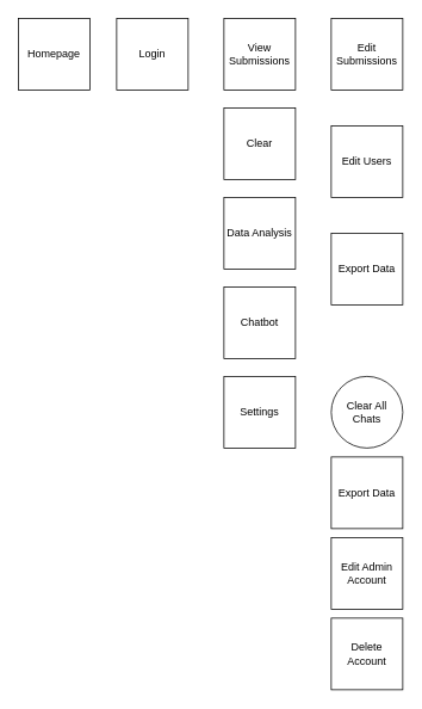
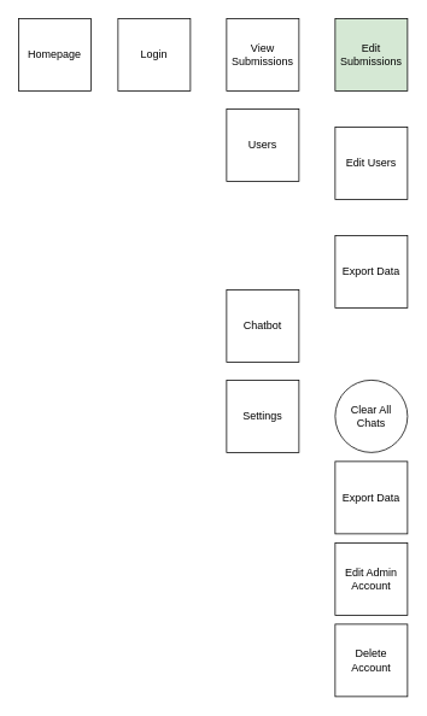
  <mxCell id="0" />
  <mxCell id="1" parent="0" />
  <mxCell id="2" value="Homepage" style="whiteSpace=wrap;html=1;aspect=fixed;" vertex="1" parent="1"><mxGeometry x="20" y="20" width="80" height="80" as="geometry" /></mxCell>
  <mxCell id="3" value="Login" style="whiteSpace=wrap;html=1;aspect=fixed;" vertex="1" parent="1"><mxGeometry x="130" y="20" width="80" height="80" as="geometry" /></mxCell>
  <mxCell id="4" value="View Submissions" style="whiteSpace=wrap;html=1;aspect=fixed;" vertex="1" parent="1"><mxGeometry x="250" y="20" width="80" height="80" as="geometry" /></mxCell>
- <mxCell id="5" value="Clear" style="whiteSpace=wrap;html=1;aspect=fixed;" vertex="1" parent="1"><mxGeometry x="250" y="120" width="80" height="80" as="geometry" /></mxCell>
- <mxCell id="6" value="Data Analysis" style="whiteSpace=wrap;html=1;aspect=fixed;" vertex="1" parent="1"><mxGeometry x="250" y="220" width="80" height="80" as="geometry" /></mxCell>
+ <mxCell id="5" value="Users" style="whiteSpace=wrap;html=1;aspect=fixed;" vertex="1" parent="1"><mxGeometry x="250" y="120" width="80" height="80" as="geometry" /></mxCell>
  <mxCell id="7" value="Chatbot" style="whiteSpace=wrap;html=1;aspect=fixed;" vertex="1" parent="1"><mxGeometry x="250" y="320" width="80" height="80" as="geometry" /></mxCell>
  <mxCell id="8" value="Settings" style="whiteSpace=wrap;html=1;aspect=fixed;" vertex="1" parent="1"><mxGeometry x="250" y="420" width="80" height="80" as="geometry" /></mxCell>
- <mxCell id="9" value="Edit Submissions" style="whiteSpace=wrap;html=1;aspect=fixed;" vertex="1" parent="1"><mxGeometry x="370" y="20" width="80" height="80" as="geometry" /></mxCell>
+ <mxCell id="9" value="Edit Submissions" style="whiteSpace=wrap;html=1;aspect=fixed;fillColor=#d5e8d4;" vertex="1" parent="1"><mxGeometry x="370" y="20" width="80" height="80" as="geometry" /></mxCell>
  <mxCell id="10" value="Edit Users" style="whiteSpace=wrap;html=1;aspect=fixed;" vertex="1" parent="1"><mxGeometry x="370" y="140" width="80" height="80" as="geometry" /></mxCell>
  <mxCell id="11" value="Export Data" style="whiteSpace=wrap;html=1;aspect=fixed;" vertex="1" parent="1"><mxGeometry x="370" y="260" width="80" height="80" as="geometry" /></mxCell>
  <mxCell id="12" value="Clear All Chats" style="ellipse;whiteSpace=wrap;html=1;aspect=fixed;" vertex="1" parent="1"><mxGeometry x="370" y="420" width="80" height="80" as="geometry" /></mxCell>
  <mxCell id="13" value="Export Data" style="whiteSpace=wrap;html=1;aspect=fixed;" vertex="1" parent="1"><mxGeometry x="370" y="510" width="80" height="80" as="geometry" /></mxCell>
  <mxCell id="14" value="Edit Admin Account" style="whiteSpace=wrap;html=1;aspect=fixed;" vertex="1" parent="1"><mxGeometry x="370" y="600" width="80" height="80" as="geometry" /></mxCell>
  <mxCell id="15" value="Delete Account" style="whiteSpace=wrap;html=1;aspect=fixed;" vertex="1" parent="1"><mxGeometry x="370" y="690" width="80" height="80" as="geometry" /></mxCell>
